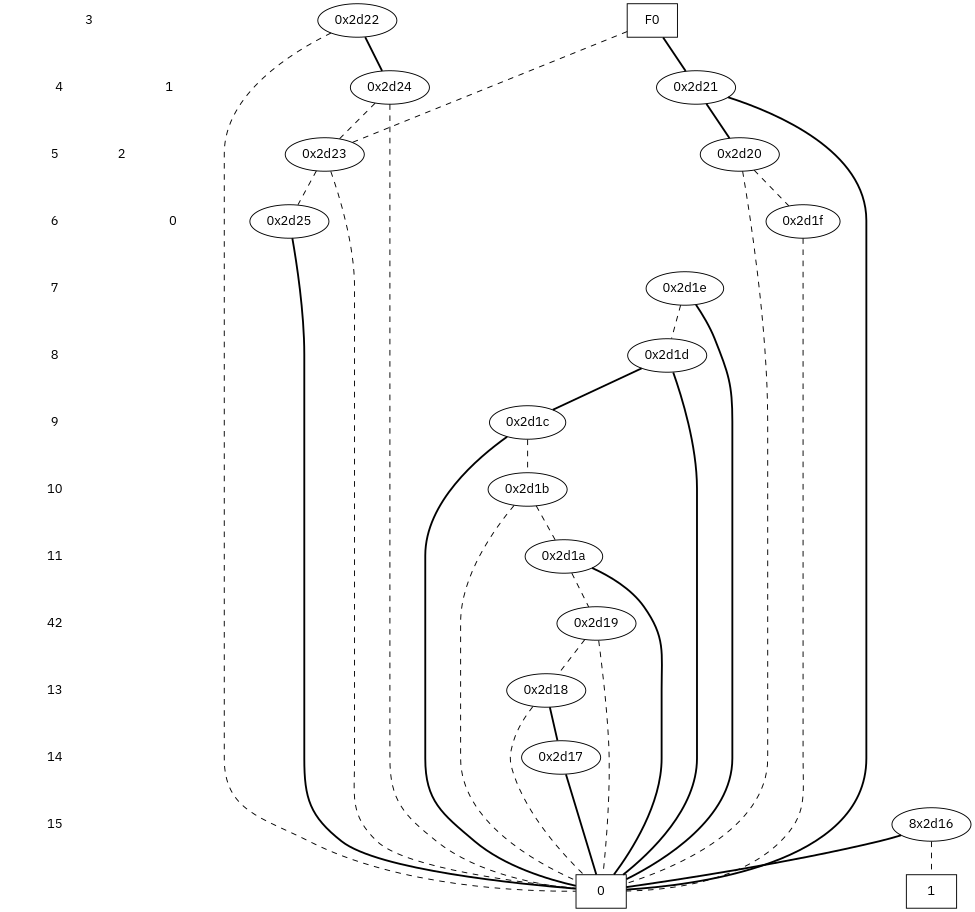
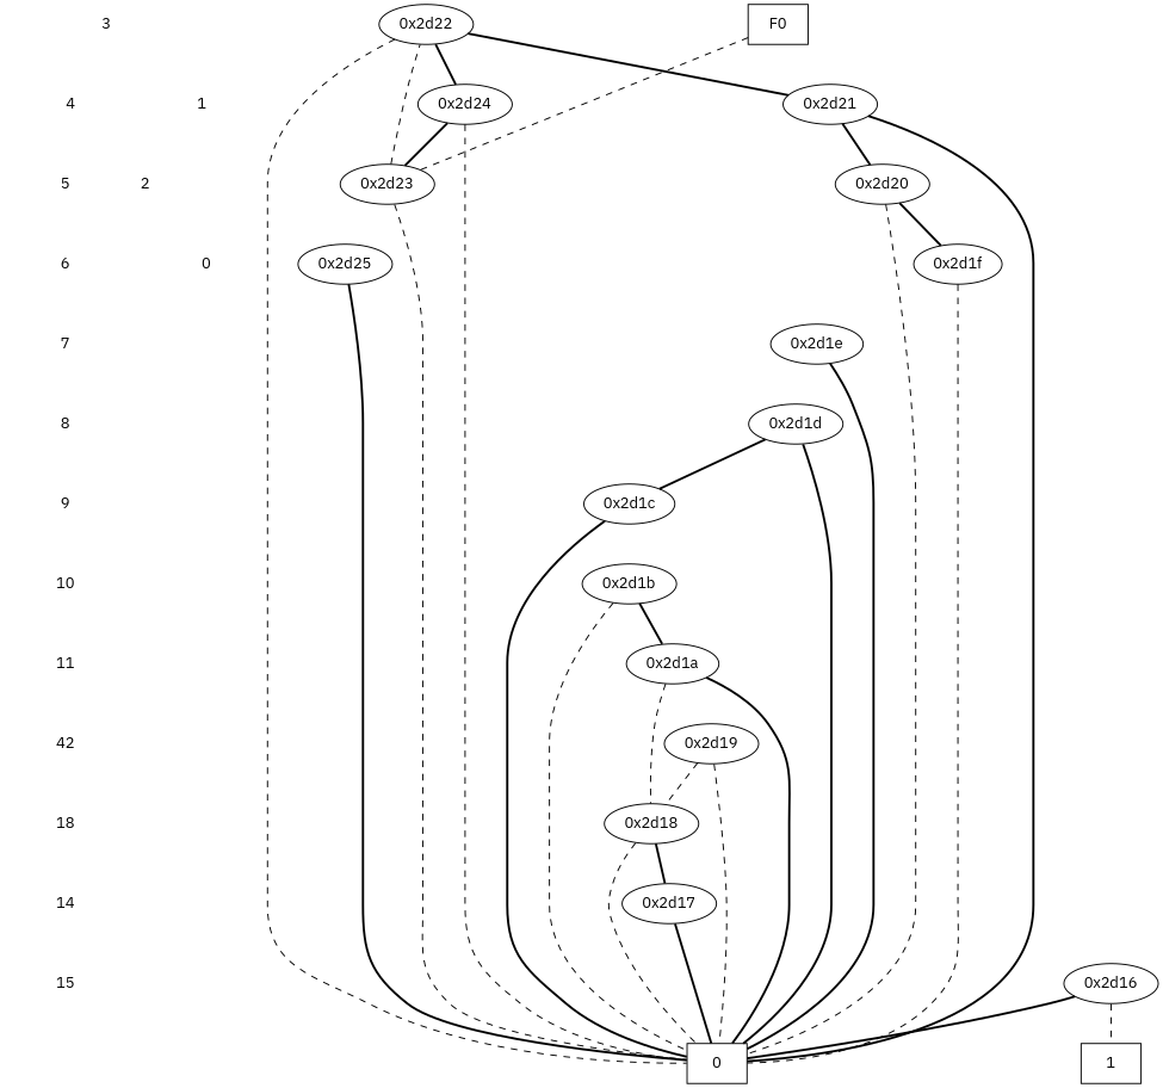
  digraph {
    fontname="IBM Plex Sans"
    node [fontname="IBM Plex Sans" shape=plaintext]
    edge [dir=none fontname="IBM Plex Sans" style=dashed]
    "CONST NODES" [style=invis]
    " 0 "
    " 1 "
    " 2 "
    " 3 "
    " 4 "
    " 5 "
    " 6 "
    " 7 "
    " 8 "
    " 9 "
    " 10 "
    " 11 "
    n14 [label=42]
-   " 13 "
+   " 13 " [label=18]
    " 14 "
    " 15 "
    F0 [shape=box]
    "0x2d25" [shape=""]
    "0x2d24" [shape=""]
    "0x2d23" [shape=""]
    "0x2d22" [shape=""]
    "0x2d21" [shape=""]
    "0x2d20" [shape=""]
    "0x2d1f" [shape=""]
    "0x2d1e" [shape=""]
    "0x2d1d" [shape=""]
    "0x2d1c" [shape=""]
    "0x2d1b" [shape=""]
    "0x2d1a" [shape=""]
    "0x2d19" [shape=""]
    "0x2d18" [shape=""]
    "0x2d17" [shape=""]
-   "0x2d16" [label="8x2d16" shape=""]
+   "0x2d16" [shape=""]
    n35 [label=0 shape=box]
    n36 [label=1 shape=box]
    subgraph sub_1 {
      "CONST NODES"
      " 0 "
      " 1 "
      " 2 "
      " 3 "
      " 4 "
      " 5 "
      " 6 "
      " 7 "
      " 8 "
      " 9 "
      " 10 "
      " 11 "
      n14
      " 13 "
      " 14 "
      " 15 "
    }
    subgraph sub_2 {
      rank=same
      F0
    }
    subgraph sub_3 {
      rank=same
      " 0 "
      "0x2d25"
    }
    subgraph sub_4 {
      rank=same
      " 1 "
      "0x2d24"
    }
    subgraph sub_5 {
      rank=same
      " 2 "
      "0x2d23"
    }
    subgraph sub_6 {
      rank=same
      " 3 "
      "0x2d22"
    }
    subgraph sub_7 {
      rank=same
      " 4 "
      "0x2d21"
    }
    subgraph sub_8 {
      rank=same
      " 5 "
      "0x2d20"
    }
    subgraph sub_9 {
      rank=same
      " 6 "
      "0x2d1f"
    }
    subgraph sub_10 {
      rank=same
      " 7 "
      "0x2d1e"
    }
    subgraph sub_11 {
      rank=same
      " 8 "
      "0x2d1d"
    }
    subgraph sub_12 {
      rank=same
      " 9 "
      "0x2d1c"
    }
    subgraph sub_13 {
      rank=same
      " 10 "
      "0x2d1b"
    }
    subgraph sub_14 {
      rank=same
      " 11 "
      "0x2d1a"
    }
    subgraph sub_15 {
      rank=same
      n14
      "0x2d19"
    }
    subgraph sub_16 {
      rank=same
      " 13 "
      "0x2d18"
    }
    subgraph sub_17 {
      rank=same
      " 14 "
      "0x2d17"
    }
    subgraph sub_18 {
      rank=same
      " 15 "
      "0x2d16"
    }
    subgraph sub_19 {
      rank=same
      "CONST NODES"
      subgraph sub_20 {
        rank=same
        n35
        n36
      }
    }
    " 0 " -> " 1 " [style=invis]
    " 1 " -> " 2 " [style=invis]
    " 2 " -> " 3 " [style=invis]
    " 3 " -> " 4 " [style=invis]
    " 4 " -> " 5 " [style=invis]
    " 5 " -> " 6 " [style=invis]
    " 6 " -> " 7 " [style=invis]
    " 7 " -> " 8 " [style=invis]
    " 8 " -> " 9 " [style=invis]
    " 9 " -> " 10 " [style=invis]
    " 10 " -> " 11 " [style=invis]
    " 11 " -> n14 [style=invis]
    n14 -> " 13 " [style=invis]
    " 13 " -> " 14 " [style=invis]
    " 14 " -> " 15 " [style=invis]
    " 15 " -> "CONST NODES" [style=invis]
    F0 -> "0x2d23"
    "0x2d25" -> n35 [style=bold]
-   "0x2d24" -> "0x2d23"
+   "0x2d24" -> "0x2d23" [style=bold]
    "0x2d24" -> n35
-   "0x2d23" -> "0x2d25"
+   "0x2d23" -> "0x2d22"
    "0x2d23" -> n35
    "0x2d22" -> "0x2d24" [style=bold]
-   F0 -> "0x2d21" [style=bold]
+   "0x2d22" -> "0x2d21" [style=bold]
    "0x2d22" -> n35
    "0x2d21" -> "0x2d20" [style=bold]
    "0x2d21" -> n35 [style=bold]
-   "0x2d20" -> "0x2d1f"
+   "0x2d20" -> "0x2d1f" [style=bold]
    "0x2d20" -> n35
    "0x2d1f" -> n35
-   "0x2d1e" -> "0x2d1d"
    "0x2d1e" -> n35 [style=bold]
    "0x2d1d" -> "0x2d1c" [style=bold]
    "0x2d1d" -> n35 [style=bold]
-   "0x2d1c" -> "0x2d1b"
    "0x2d1c" -> n35 [style=bold]
-   "0x2d1b" -> "0x2d1a"
+   "0x2d1b" -> "0x2d1a" [style=bold]
    "0x2d1b" -> n35
-   "0x2d1a" -> "0x2d19"
+   "0x2d1a" -> "0x2d18"
    "0x2d1a" -> n35 [style=bold]
    "0x2d19" -> "0x2d18"
    "0x2d19" -> n35
    "0x2d18" -> "0x2d17" [style=bold]
    "0x2d18" -> n35
    "0x2d17" -> n35 [style=bold]
    "0x2d16" -> n35 [style=bold]
    "0x2d16" -> n36
  }
